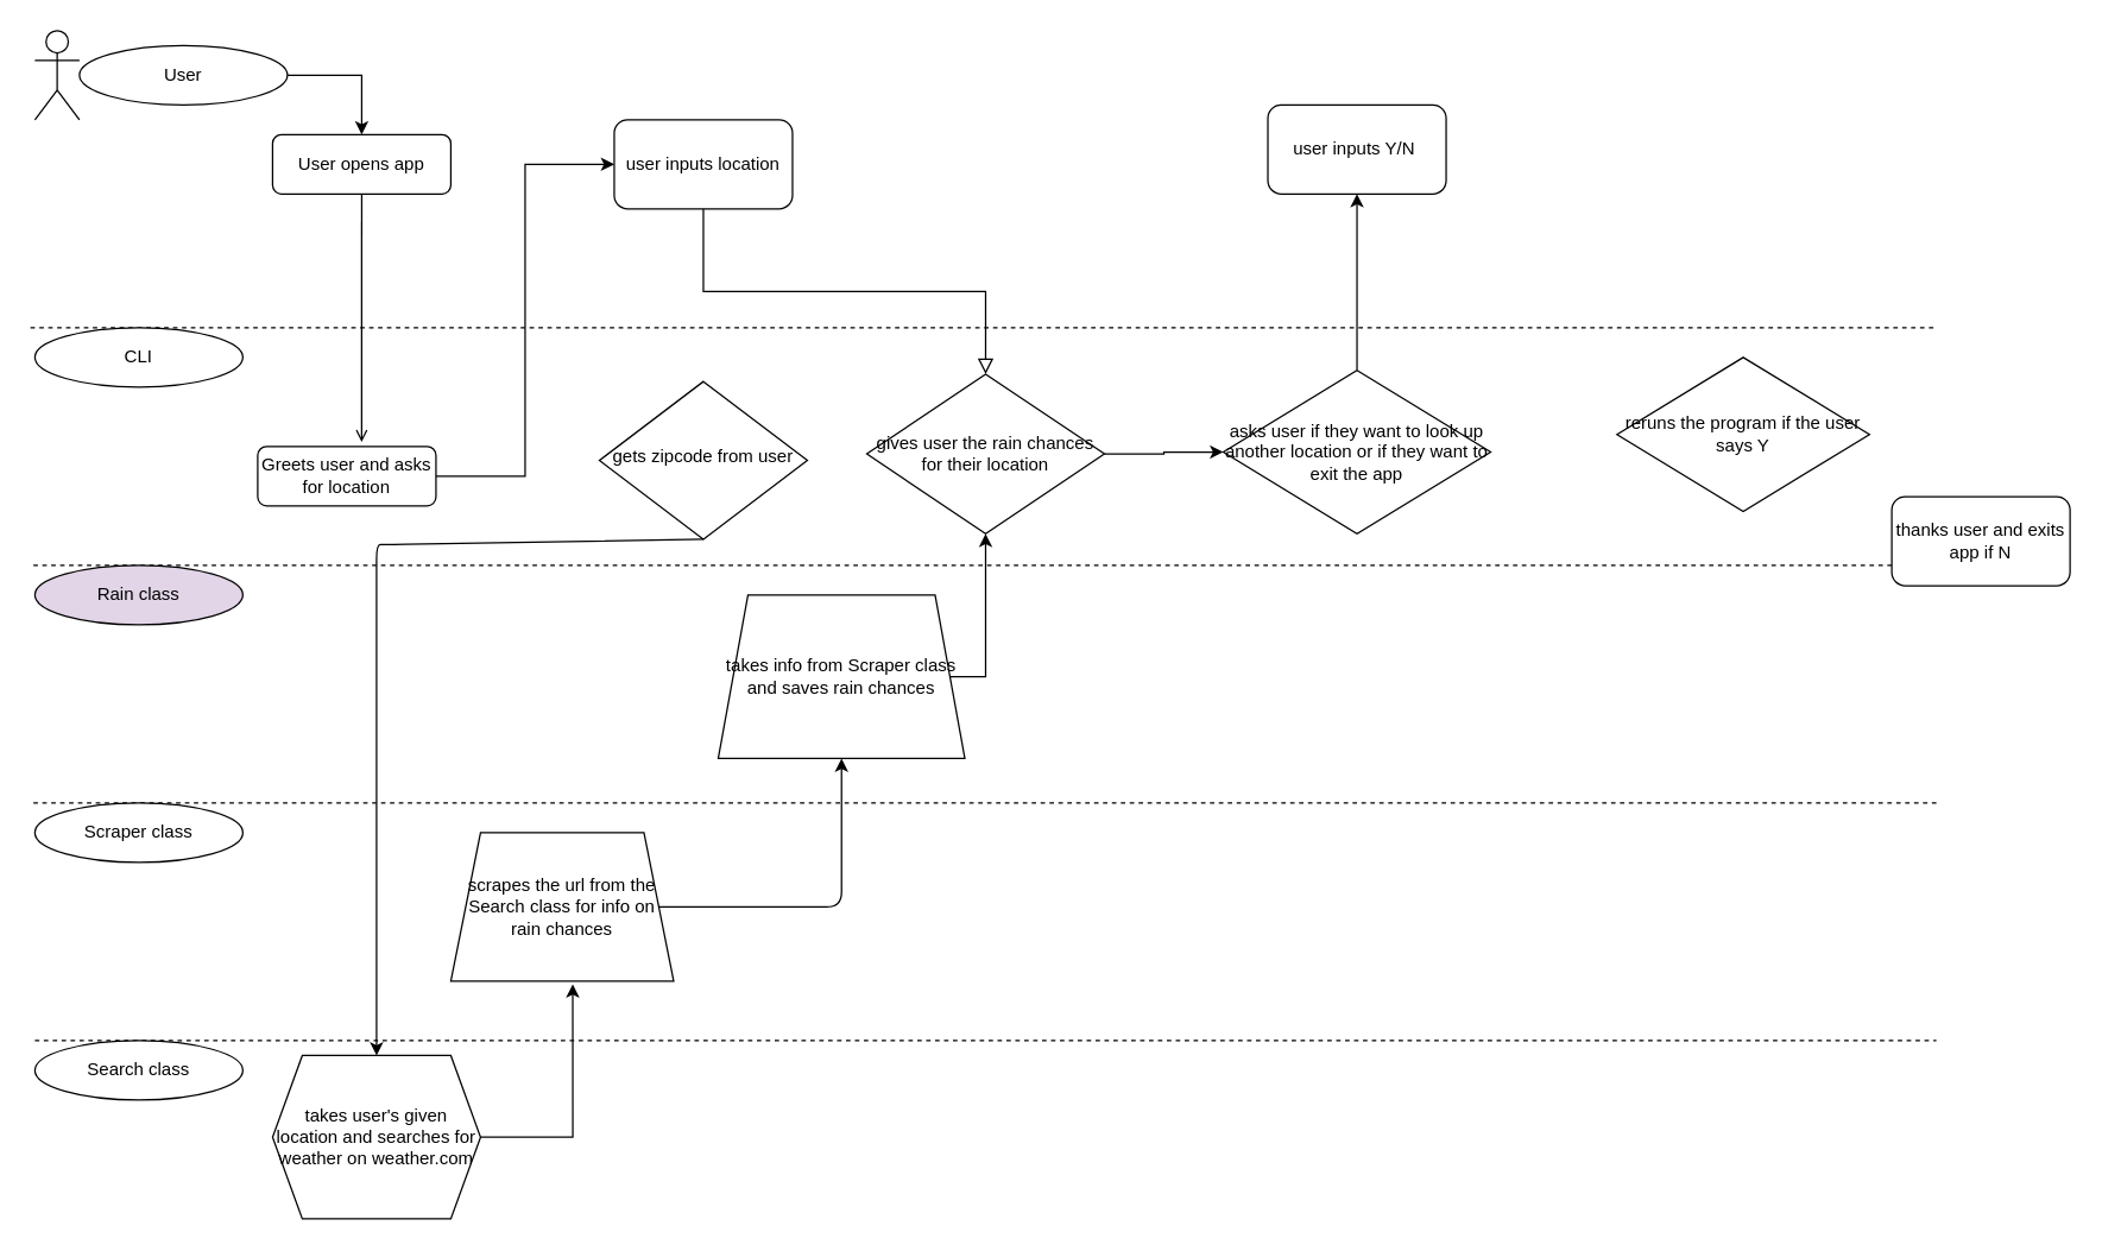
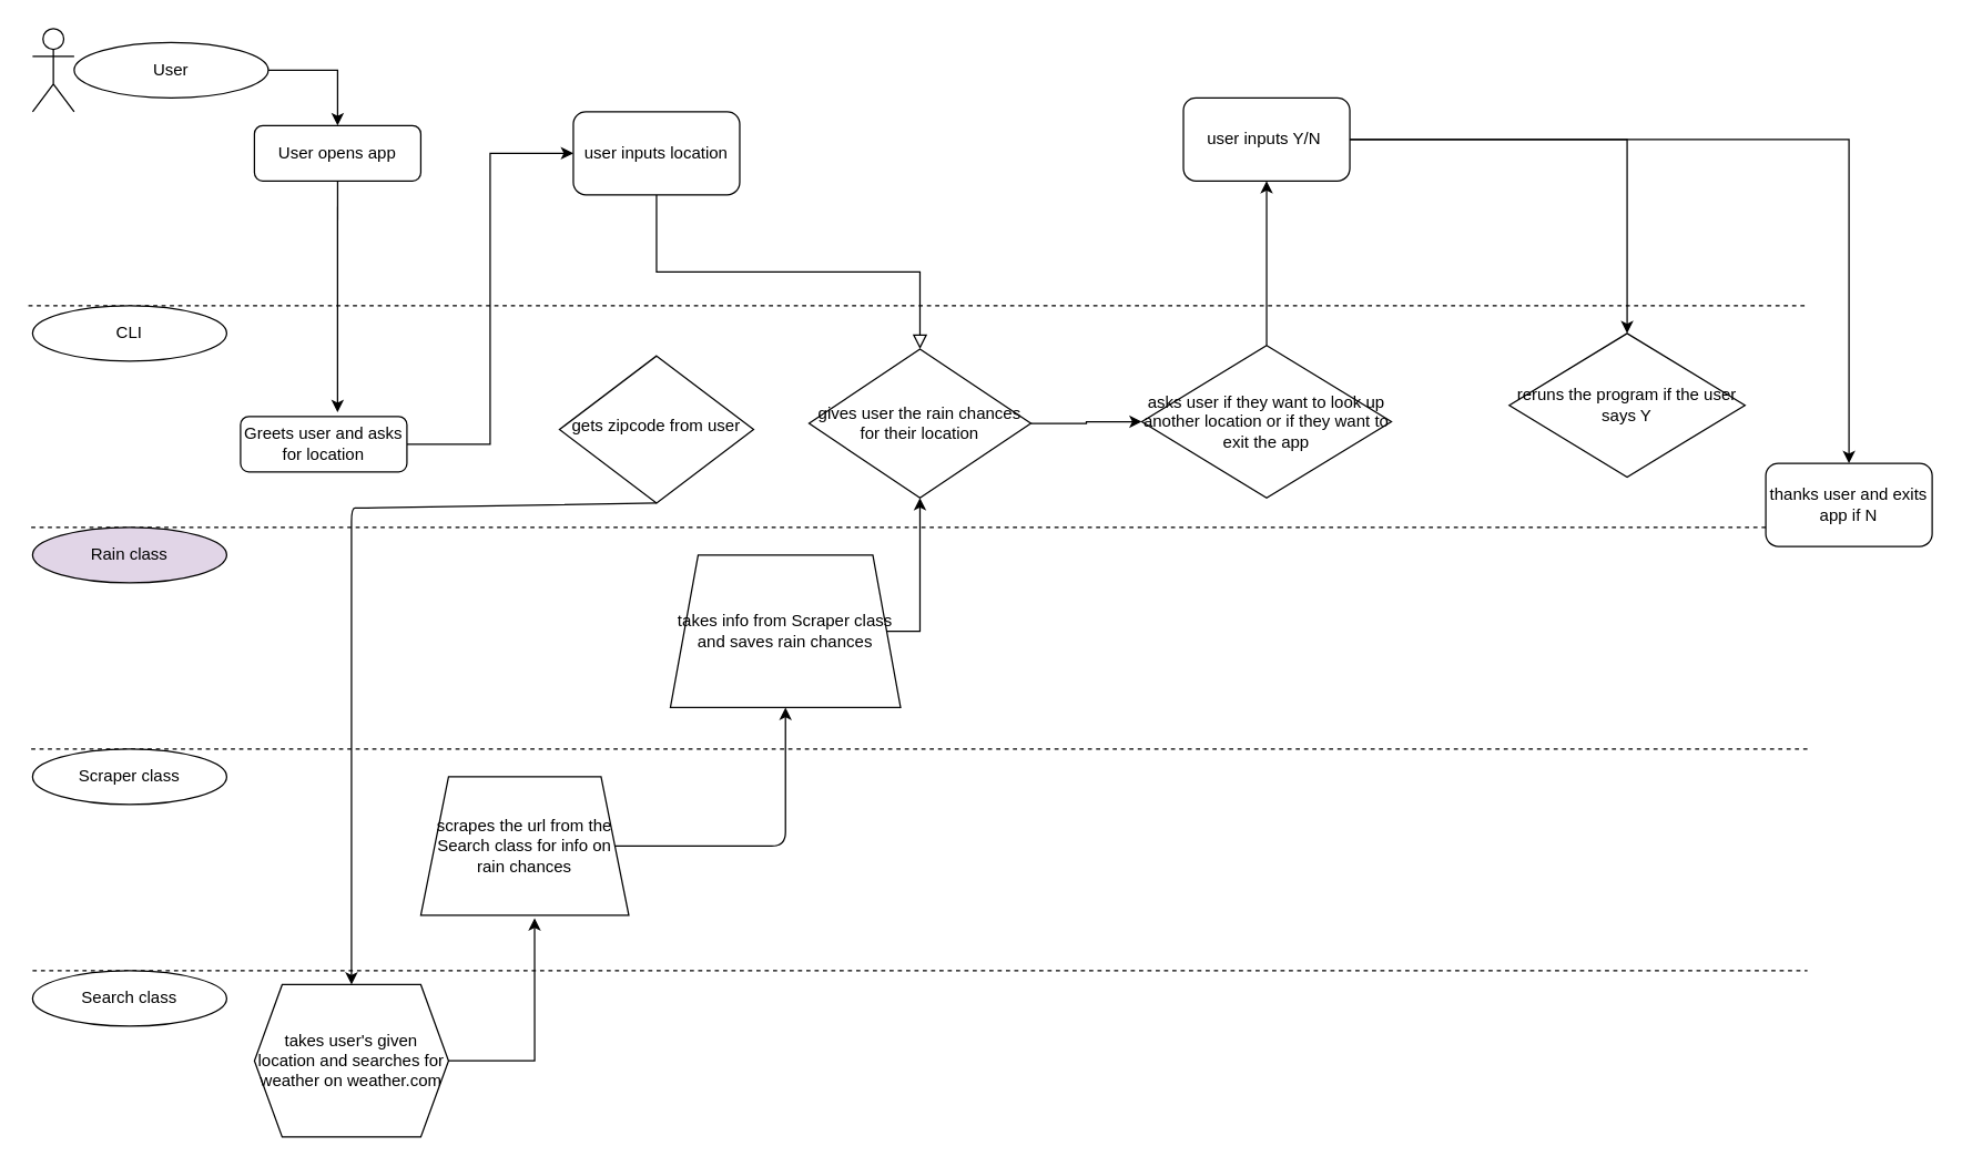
  <mxCell id="0" />
  <mxCell id="1" parent="0" />
  <mxCell id="2" value="" style="rounded=0;html=1;jettySize=auto;orthogonalLoop=1;fontSize=11;endArrow=block;endFill=0;endSize=8;strokeWidth=1;shadow=0;labelBackgroundColor=none;edgeStyle=orthogonalEdgeStyle;exitX=0.5;exitY=1;exitDx=0;exitDy=0;" parent="1" source="28" target="30" edge="1"><mxGeometry relative="1" as="geometry" /></mxCell>
  <mxCell id="3" style="edgeStyle=orthogonalEdgeStyle;rounded=0;orthogonalLoop=1;jettySize=auto;html=1;entryX=0;entryY=0.5;entryDx=0;entryDy=0;" parent="1" source="4" target="28" edge="1"><mxGeometry relative="1" as="geometry"><mxPoint x="323" y="160" as="targetPoint" /><Array as="points"><mxPoint x="353" y="320" /><mxPoint x="353" y="110" /></Array></mxGeometry></mxCell>
  <mxCell id="4" value="Greets user and asks for location" style="rounded=1;whiteSpace=wrap;html=1;fontSize=12;glass=0;strokeWidth=1;shadow=0;" parent="1" vertex="1"><mxGeometry x="173" y="300" width="120" height="40" as="geometry" /></mxCell>
  <mxCell id="5" value="gets zipcode from user" style="rhombus;whiteSpace=wrap;html=1;shadow=0;fontFamily=Helvetica;fontSize=12;align=center;strokeWidth=1;spacing=6;spacingTop=-4;" parent="1" vertex="1"><mxGeometry x="403" y="256.25" width="140" height="106.25" as="geometry" /></mxCell>
- <mxCell id="6" style="edgeStyle=orthogonalEdgeStyle;rounded=0;orthogonalLoop=1;jettySize=auto;html=1;exitX=0.5;exitY=1;exitDx=0;exitDy=0;entryX=0.583;entryY=-0.075;entryDx=0;entryDy=0;entryPerimeter=0;endArrow=open;" parent="1" source="7" target="4" edge="1"><mxGeometry relative="1" as="geometry" /></mxCell>
+ <mxCell id="6" style="edgeStyle=orthogonalEdgeStyle;rounded=0;orthogonalLoop=1;jettySize=auto;html=1;exitX=0.5;exitY=1;exitDx=0;exitDy=0;entryX=0.583;entryY=-0.075;entryDx=0;entryDy=0;entryPerimeter=0;" parent="1" source="7" target="4" edge="1"><mxGeometry relative="1" as="geometry" /></mxCell>
  <mxCell id="7" value="User opens app" style="rounded=1;whiteSpace=wrap;html=1;fontSize=12;glass=0;strokeWidth=1;shadow=0;" parent="1" vertex="1"><mxGeometry x="183" y="90" width="120" height="40" as="geometry" /></mxCell>
  <mxCell id="8" value="" style="endArrow=none;dashed=1;html=1;" parent="1" edge="1"><mxGeometry width="50" height="50" relative="1" as="geometry"><mxPoint x="20" y="220" as="sourcePoint" /><mxPoint x="1303" y="220" as="targetPoint" /></mxGeometry></mxCell>
  <mxCell id="9" value="" style="endArrow=none;dashed=1;html=1;" parent="1" edge="1"><mxGeometry width="50" height="50" relative="1" as="geometry"><mxPoint x="22" y="380" as="sourcePoint" /><mxPoint x="1303" y="380" as="targetPoint" /></mxGeometry></mxCell>
  <mxCell id="10" value="" style="endArrow=none;dashed=1;html=1;" parent="1" edge="1"><mxGeometry width="50" height="50" relative="1" as="geometry"><mxPoint x="22" y="540" as="sourcePoint" /><mxPoint x="1303" y="540" as="targetPoint" /></mxGeometry></mxCell>
  <mxCell id="11" value="" style="endArrow=none;dashed=1;html=1;" parent="1" edge="1"><mxGeometry width="50" height="50" relative="1" as="geometry"><mxPoint y="700" as="sourcePoint" x="23" /><mxPoint x="1303" y="700" as="targetPoint" /></mxGeometry></mxCell>
  <mxCell id="12" value="" style="shape=umlActor;verticalLabelPosition=bottom;verticalAlign=top;html=1;outlineConnect=0;" parent="1" vertex="1"><mxGeometry width="30" height="60" as="geometry" x="23" y="20" /></mxCell>
  <mxCell id="13" style="edgeStyle=orthogonalEdgeStyle;rounded=0;orthogonalLoop=1;jettySize=auto;html=1;exitX=1;exitY=0.5;exitDx=0;exitDy=0;entryX=0.5;entryY=0;entryDx=0;entryDy=0;" edge="1" parent="1" source="14" target="7"><mxGeometry relative="1" as="geometry" /></mxCell>
  <mxCell id="14" value="User" style="ellipse;whiteSpace=wrap;html=1;" parent="1" vertex="1"><mxGeometry x="53" y="30" width="140" height="40" as="geometry" /></mxCell>
  <mxCell id="15" value="CLI" style="ellipse;whiteSpace=wrap;html=1;" parent="1" vertex="1"><mxGeometry y="220" width="140" height="40" as="geometry" x="23" /></mxCell>
  <mxCell id="16" value="Rain class" style="ellipse;whiteSpace=wrap;html=1;fillColor=#e1d5e7;" parent="1" vertex="1"><mxGeometry y="380" width="140" height="40" as="geometry" x="23" /></mxCell>
  <mxCell id="17" value="Scraper class" style="ellipse;whiteSpace=wrap;html=1;" parent="1" vertex="1"><mxGeometry y="540" width="140" height="40" as="geometry" x="23" /></mxCell>
  <mxCell id="18" style="edgeStyle=orthogonalEdgeStyle;rounded=0;orthogonalLoop=1;jettySize=auto;html=1;exitX=1;exitY=0.5;exitDx=0;exitDy=0;entryX=0.547;entryY=1.02;entryDx=0;entryDy=0;entryPerimeter=0;" parent="1" source="19" target="24" edge="1"><mxGeometry relative="1" as="geometry" /></mxCell>
  <mxCell id="19" value="takes user's given location and searches for weather on weather.com" style="shape=hexagon;perimeter=hexagonPerimeter2;whiteSpace=wrap;html=1;fixedSize=1;" parent="1" vertex="1"><mxGeometry x="183" y="710" width="140" height="110" as="geometry" /></mxCell>
  <mxCell id="20" value="" style="endArrow=classic;html=1;exitX=0.5;exitY=1;exitDx=0;exitDy=0;entryX=0.5;entryY=0;entryDx=0;entryDy=0;" parent="1" source="5" target="19" edge="1"><mxGeometry width="50" height="50" relative="1" as="geometry"><mxPoint x="413" y="430" as="sourcePoint" /><mxPoint x="463" y="380" as="targetPoint" /><Array as="points"><mxPoint x="263" y="366" /><mxPoint x="253" y="366" /></Array></mxGeometry></mxCell>
  <mxCell id="21" value="Search class" style="ellipse;whiteSpace=wrap;html=1;" parent="1" vertex="1"><mxGeometry y="700" width="140" height="40" as="geometry" x="23" /></mxCell>
  <mxCell id="22" style="edgeStyle=orthogonalEdgeStyle;rounded=0;orthogonalLoop=1;jettySize=auto;html=1;entryX=0.5;entryY=1;entryDx=0;entryDy=0;" parent="1" source="23" target="30" edge="1"><mxGeometry relative="1" as="geometry"><Array as="points"><mxPoint x="663" y="455" /></Array></mxGeometry></mxCell>
  <mxCell id="23" value="takes info from Scraper class and saves rain chances" style="shape=trapezoid;perimeter=trapezoidPerimeter;whiteSpace=wrap;html=1;fixedSize=1;" parent="1" vertex="1"><mxGeometry x="483" y="400" width="166" height="110" as="geometry" /></mxCell>
  <mxCell id="24" value="scrapes the url from the Search class for info on rain chances" style="shape=trapezoid;perimeter=trapezoidPerimeter;whiteSpace=wrap;html=1;fixedSize=1;" parent="1" vertex="1"><mxGeometry x="303" y="560" width="150" height="100" as="geometry" /></mxCell>
  <mxCell id="25" value="" style="endArrow=classic;html=1;exitX=1;exitY=0.5;exitDx=0;exitDy=0;entryX=0.5;entryY=1;entryDx=0;entryDy=0;" parent="1" source="24" target="23" edge="1"><mxGeometry width="50" height="50" relative="1" as="geometry"><mxPoint x="413" y="580" as="sourcePoint" /><mxPoint x="573" y="610" as="targetPoint" /><Array as="points"><mxPoint x="566" y="610" /></Array></mxGeometry></mxCell>
  <mxCell id="26" style="edgeStyle=orthogonalEdgeStyle;rounded=0;orthogonalLoop=1;jettySize=auto;html=1;entryX=0.5;entryY=1;entryDx=0;entryDy=0;" parent="1" source="27" target="33" edge="1"><mxGeometry relative="1" as="geometry" /></mxCell>
  <mxCell id="27" value="asks user if they want to look up another location or if they want to exit the app" style="rhombus;whiteSpace=wrap;html=1;" parent="1" vertex="1"><mxGeometry x="823" y="248.75" width="180" height="110" as="geometry" /></mxCell>
  <mxCell id="28" value="user inputs location" style="rounded=1;whiteSpace=wrap;html=1;" parent="1" vertex="1"><mxGeometry x="413" y="80" width="120" height="60" as="geometry" /></mxCell>
  <mxCell id="29" style="edgeStyle=orthogonalEdgeStyle;rounded=0;orthogonalLoop=1;jettySize=auto;html=1;entryX=0;entryY=0.5;entryDx=0;entryDy=0;" parent="1" source="30" target="27" edge="1"><mxGeometry relative="1" as="geometry" /></mxCell>
  <mxCell id="30" value="gives user the rain chances for their location" style="rhombus;whiteSpace=wrap;html=1;" parent="1" vertex="1"><mxGeometry x="583" y="251.25" width="160" height="107.5" as="geometry" /></mxCell>
+ <mxCell id="31" style="edgeStyle=orthogonalEdgeStyle;rounded=0;orthogonalLoop=1;jettySize=auto;html=1;entryX=0.5;entryY=0;entryDx=0;entryDy=0;" parent="1" source="33" target="34" edge="1"><mxGeometry relative="1" as="geometry" /></mxCell>
+ <mxCell id="32" style="edgeStyle=orthogonalEdgeStyle;rounded=0;orthogonalLoop=1;jettySize=auto;html=1;" parent="1" source="33" target="35" edge="1"><mxGeometry relative="1" as="geometry" /></mxCell>
  <mxCell id="33" value="user inputs Y/N&amp;nbsp;" style="rounded=1;whiteSpace=wrap;html=1;" parent="1" vertex="1"><mxGeometry x="853" y="70" width="120" height="60" as="geometry" /></mxCell>
  <mxCell id="34" value="reruns the program if the user says Y" style="rhombus;whiteSpace=wrap;html=1;" parent="1" vertex="1"><mxGeometry x="1088" y="240" width="170" height="103.75" as="geometry" /></mxCell>
  <mxCell id="35" value="thanks user and exits app if N" style="rounded=1;whiteSpace=wrap;html=1;" parent="1" vertex="1"><mxGeometry x="1273" y="333.75" width="120" height="60" as="geometry" /></mxCell>
